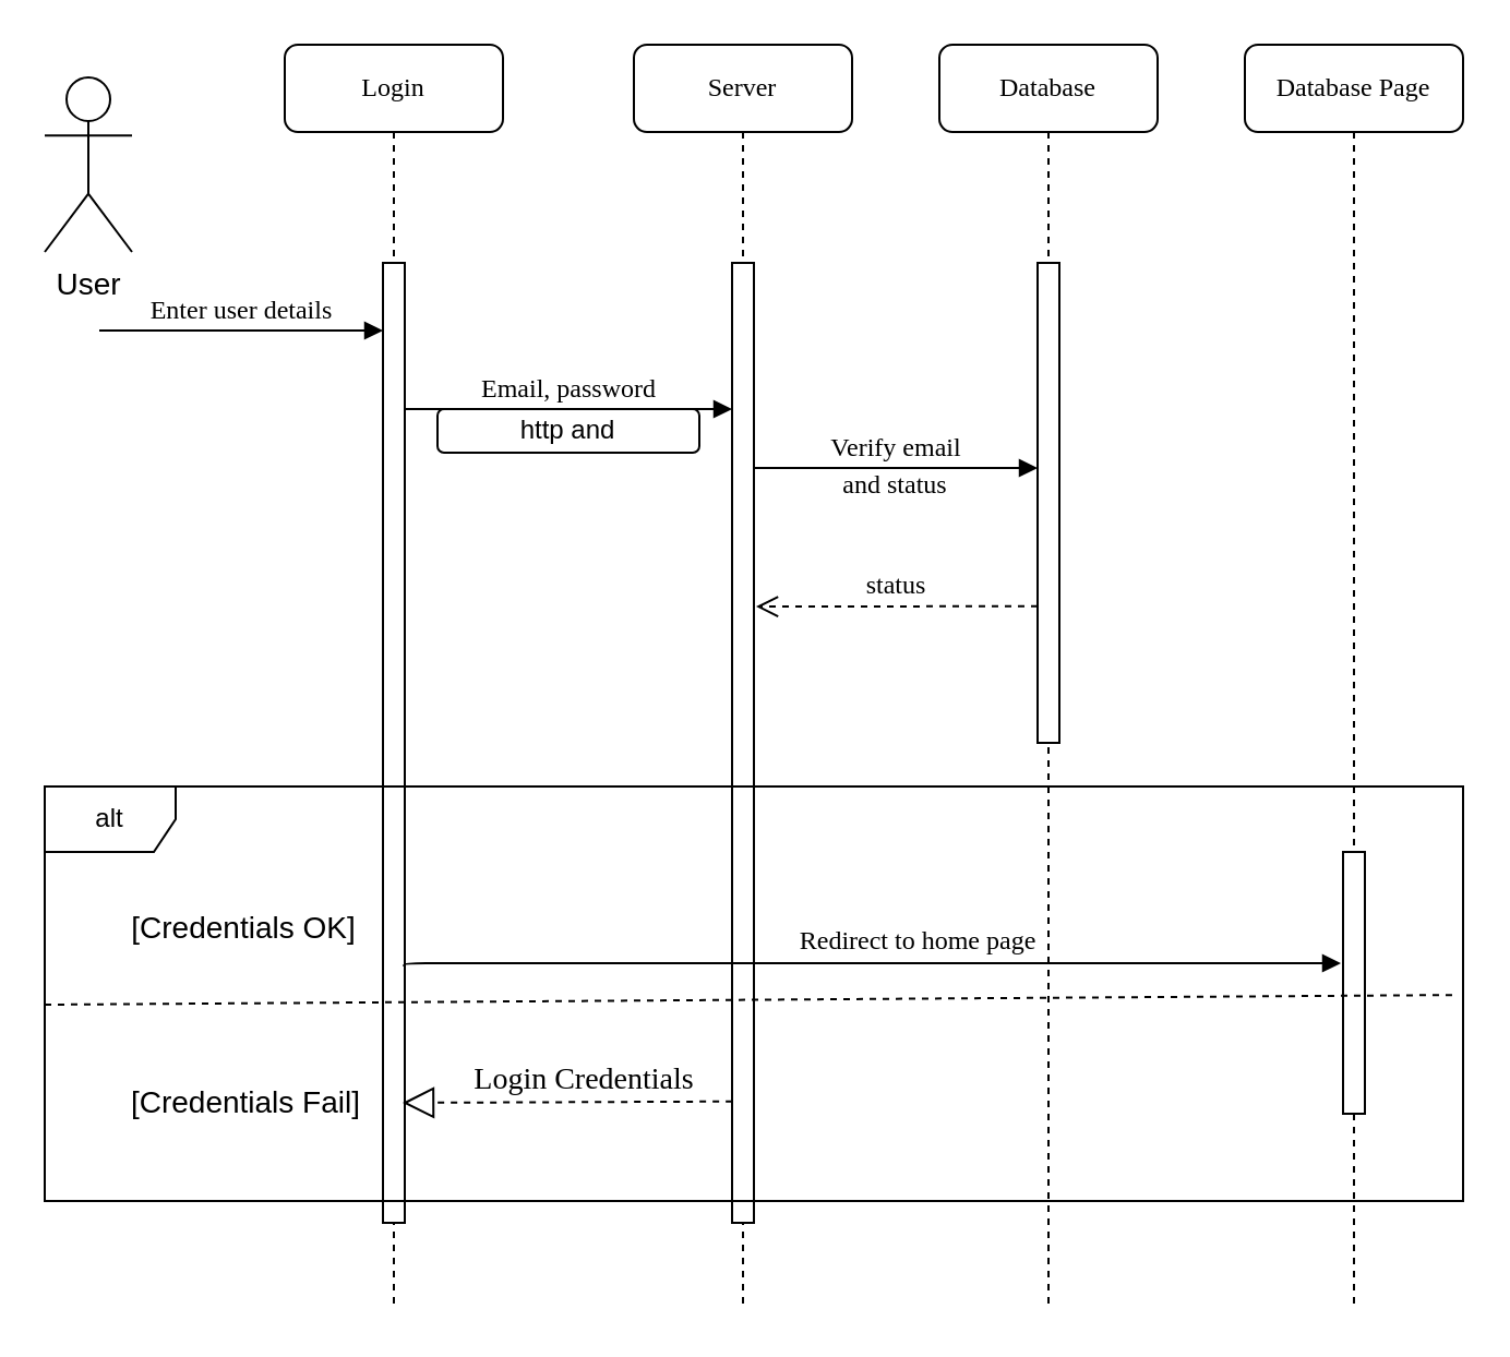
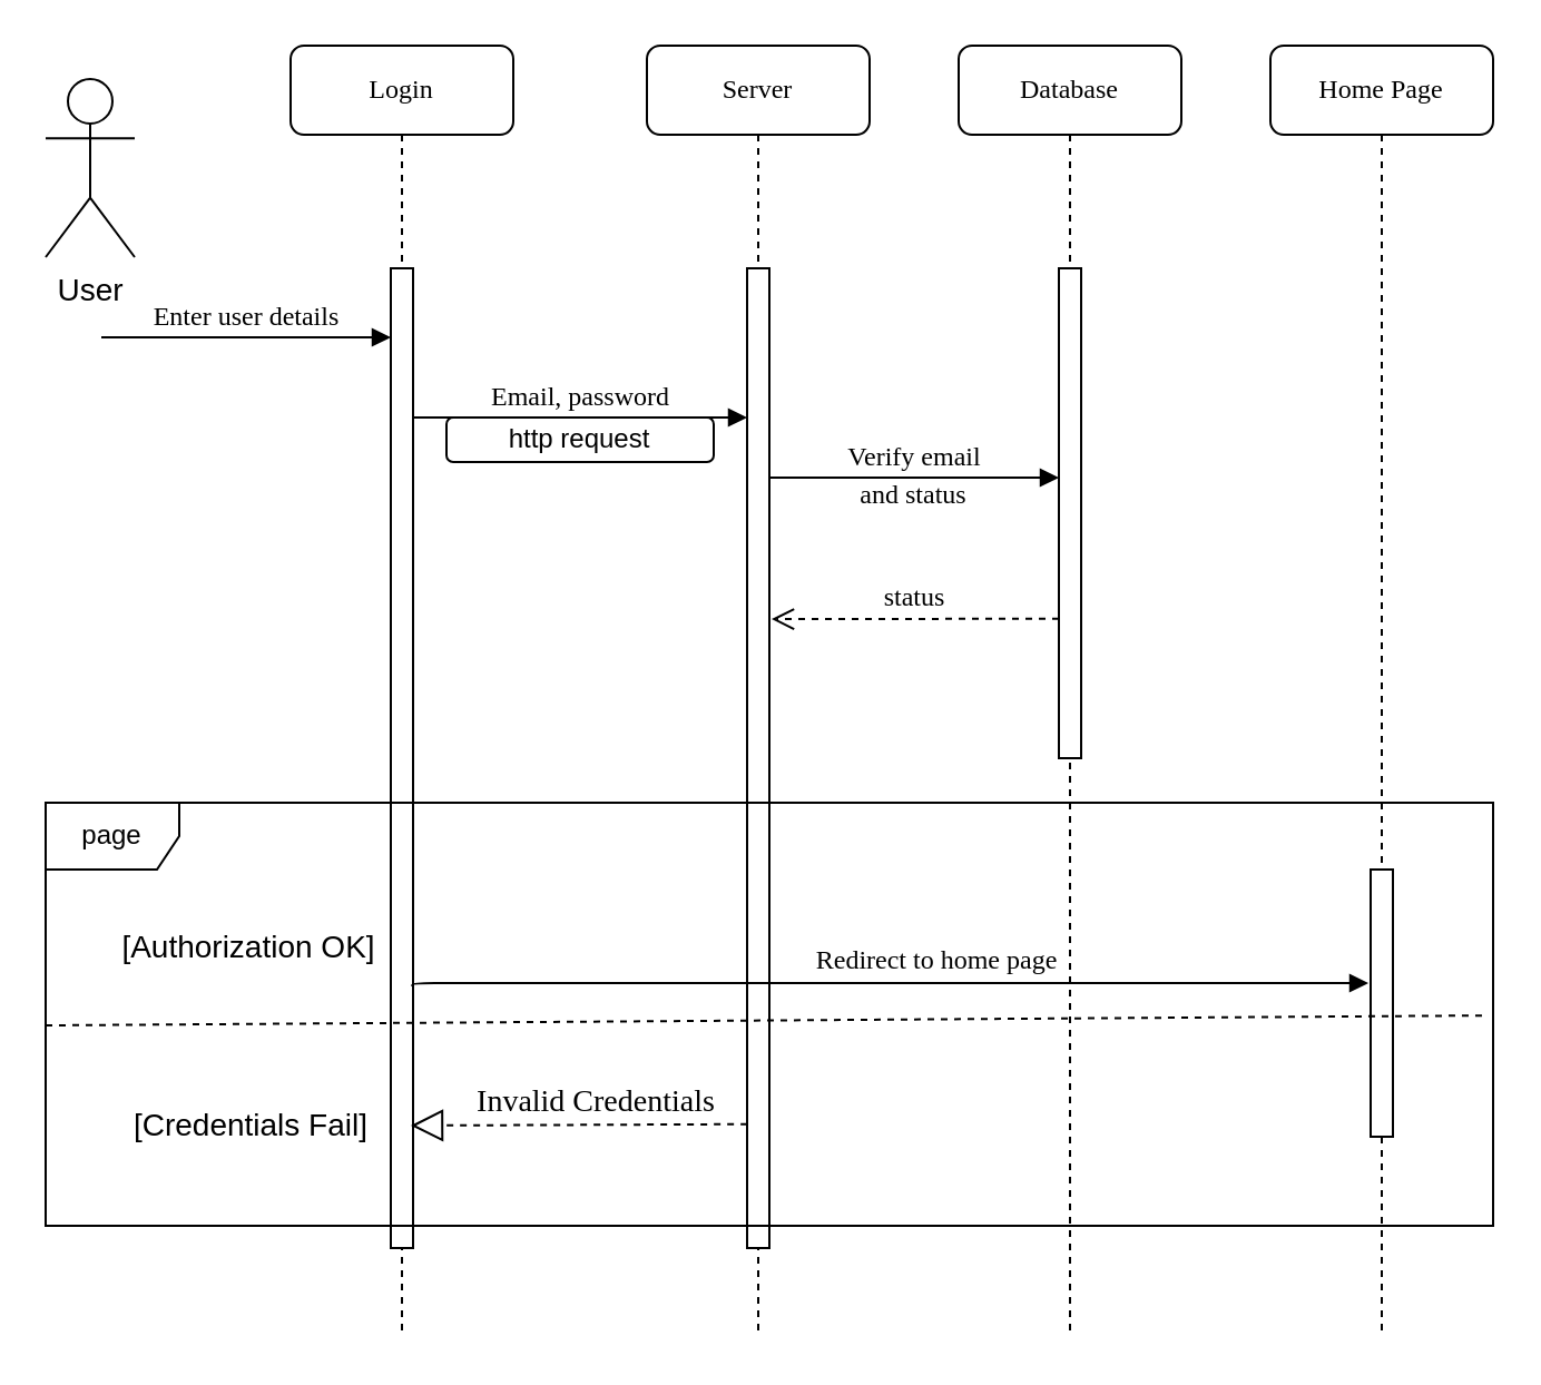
  <mxCell id="0" />
  <mxCell id="1" parent="0" />
  <mxCell id="2" value="Login" style="shape=umlLifeline;perimeter=lifelinePerimeter;whiteSpace=wrap;html=1;container=1;collapsible=0;recursiveResize=0;outlineConnect=0;rounded=1;shadow=0;comic=0;labelBackgroundColor=none;strokeWidth=1;fontFamily=Verdana;fontSize=12;align=center;" parent="1" vertex="1"><mxGeometry x="130" y="20" width="100" height="580" as="geometry" /></mxCell>
  <mxCell id="3" value="" style="html=1;points=[];perimeter=orthogonalPerimeter;rounded=0;shadow=0;comic=0;labelBackgroundColor=none;strokeWidth=1;fontFamily=Verdana;fontSize=12;align=center;" parent="2" vertex="1"><mxGeometry x="45" y="100" width="10" height="440" as="geometry" /></mxCell>
  <mxCell id="4" value="Server" style="shape=umlLifeline;perimeter=lifelinePerimeter;whiteSpace=wrap;html=1;container=1;collapsible=0;recursiveResize=0;outlineConnect=0;rounded=1;shadow=0;comic=0;labelBackgroundColor=none;strokeWidth=1;fontFamily=Verdana;fontSize=12;align=center;" parent="1" vertex="1"><mxGeometry x="290" y="20" width="100" height="580" as="geometry" /></mxCell>
  <mxCell id="5" value="" style="html=1;points=[];perimeter=orthogonalPerimeter;rounded=0;shadow=0;comic=0;labelBackgroundColor=none;strokeWidth=1;fontFamily=Verdana;fontSize=12;align=center;" parent="4" vertex="1"><mxGeometry x="45" y="100" width="10" height="440" as="geometry" /></mxCell>
  <mxCell id="6" value="&lt;font style=&quot;font-size: 12px;&quot; face=&quot;Verdana&quot;&gt;status&lt;/font&gt;" style="html=1;verticalAlign=bottom;endArrow=open;dashed=1;endSize=8;curved=0;rounded=0;entryX=1.1;entryY=0.358;entryDx=0;entryDy=0;entryPerimeter=0;" parent="4" edge="1" target="5"><mxGeometry relative="1" as="geometry"><mxPoint x="185" y="257.38" as="sourcePoint" /><mxPoint x="44.75" y="257.38" as="targetPoint" /></mxGeometry></mxCell>
  <mxCell id="7" value="Database" style="shape=umlLifeline;perimeter=lifelinePerimeter;whiteSpace=wrap;html=1;container=1;collapsible=0;recursiveResize=0;outlineConnect=0;rounded=1;shadow=0;comic=0;labelBackgroundColor=none;strokeWidth=1;fontFamily=Verdana;fontSize=12;align=center;" parent="1" vertex="1"><mxGeometry x="430" y="20" width="100" height="580" as="geometry" /></mxCell>
- <mxCell id="8" value="Database Page" style="shape=umlLifeline;perimeter=lifelinePerimeter;whiteSpace=wrap;html=1;container=1;collapsible=0;recursiveResize=0;outlineConnect=0;rounded=1;shadow=0;comic=0;labelBackgroundColor=none;strokeWidth=1;fontFamily=Verdana;fontSize=12;align=center;" parent="1" vertex="1"><mxGeometry x="570" y="20" width="100" height="580" as="geometry" /></mxCell>
+ <mxCell id="8" value="Home Page" style="shape=umlLifeline;perimeter=lifelinePerimeter;whiteSpace=wrap;html=1;container=1;collapsible=0;recursiveResize=0;outlineConnect=0;rounded=1;shadow=0;comic=0;labelBackgroundColor=none;strokeWidth=1;fontFamily=Verdana;fontSize=12;align=center;" parent="1" vertex="1"><mxGeometry x="570" y="20" width="100" height="580" as="geometry" /></mxCell>
  <mxCell id="9" value="" style="html=1;points=[];perimeter=orthogonalPerimeter;rounded=0;shadow=0;comic=0;labelBackgroundColor=none;strokeWidth=1;fontFamily=Verdana;fontSize=12;align=center;" parent="1" vertex="1"><mxGeometry x="475" y="120" width="10" height="220" as="geometry" /></mxCell>
  <mxCell id="10" value="Verify email" style="html=1;verticalAlign=bottom;endArrow=block;labelBackgroundColor=none;fontFamily=Verdana;fontSize=12;edgeStyle=elbowEdgeStyle;elbow=vertical;" parent="1" edge="1"><mxGeometry relative="1" as="geometry"><mxPoint x="345" y="214" as="sourcePoint" /><Array as="points"><mxPoint x="350" y="214" /></Array><mxPoint x="475" y="214" as="targetPoint" /></mxGeometry></mxCell>
  <mxCell id="11" value="" style="html=1;points=[];perimeter=orthogonalPerimeter;rounded=0;shadow=0;comic=0;labelBackgroundColor=none;strokeWidth=1;fontFamily=Verdana;fontSize=12;align=center;" parent="1" vertex="1"><mxGeometry x="615" y="390" width="10" height="120" as="geometry" /></mxCell>
  <mxCell id="12" value="Enter user details" style="html=1;verticalAlign=bottom;endArrow=block;entryX=0;entryY=0;labelBackgroundColor=none;fontFamily=Verdana;fontSize=12;edgeStyle=elbowEdgeStyle;elbow=vertical;" parent="1" edge="1"><mxGeometry relative="1" as="geometry"><mxPoint x="45" y="151" as="sourcePoint" /><mxPoint x="175" y="151" as="targetPoint" /></mxGeometry></mxCell>
  <mxCell id="13" value="Email, password" style="html=1;verticalAlign=bottom;endArrow=block;entryX=0;entryY=0;labelBackgroundColor=none;fontFamily=Verdana;fontSize=12;edgeStyle=elbowEdgeStyle;elbow=vertical;" parent="1" edge="1"><mxGeometry relative="1" as="geometry"><mxPoint x="185" y="187" as="sourcePoint" /><mxPoint x="335" y="187" as="targetPoint" /></mxGeometry></mxCell>
- <mxCell id="14" value="http and" style="rounded=1;whiteSpace=wrap;html=1;" parent="1" vertex="1"><mxGeometry x="200" y="187" width="120" height="20" as="geometry" /></mxCell>
- <mxCell id="15" value="alt" style="shape=umlFrame;whiteSpace=wrap;html=1;pointerEvents=0;" parent="1" vertex="1"><mxGeometry x="20" y="360" width="650" height="190" as="geometry" /></mxCell>
+ <mxCell id="14" value="http request" style="rounded=1;whiteSpace=wrap;html=1;" parent="1" vertex="1"><mxGeometry x="200" y="187" width="120" height="20" as="geometry" /></mxCell>
+ <mxCell id="15" value="page" style="shape=umlFrame;whiteSpace=wrap;html=1;pointerEvents=0;" parent="1" vertex="1"><mxGeometry x="20" y="360" width="650" height="190" as="geometry" /></mxCell>
  <mxCell id="16" value="&lt;font style=&quot;font-size: 14px;&quot;&gt;User&lt;/font&gt;" style="shape=umlActor;verticalLabelPosition=bottom;verticalAlign=top;html=1;" parent="1" vertex="1"><mxGeometry x="20" y="35" width="40" height="80" as="geometry" /></mxCell>
  <mxCell id="17" value="" style="endArrow=none;dashed=1;html=1;rounded=0;entryX=0.995;entryY=0.503;entryDx=0;entryDy=0;entryPerimeter=0;" parent="1" target="15" edge="1"><mxGeometry width="50" height="50" relative="1" as="geometry"><mxPoint x="20" y="460" as="sourcePoint" /><mxPoint x="70" y="410" as="targetPoint" /></mxGeometry></mxCell>
- <mxCell id="18" value="&lt;font style=&quot;font-size: 14px;&quot;&gt;[Credentials OK]&lt;/font&gt;" style="text;strokeColor=none;align=center;fillColor=none;html=1;verticalAlign=middle;whiteSpace=wrap;rounded=0;" parent="1" vertex="1"><mxGeometry x="49" y="410" width="125" height="30" as="geometry" /></mxCell>
+ <mxCell id="18" value="&lt;font style=&quot;font-size: 14px;&quot;&gt;[Authorization OK]&lt;/font&gt;" style="text;strokeColor=none;align=center;fillColor=none;html=1;verticalAlign=middle;whiteSpace=wrap;rounded=0;" parent="1" vertex="1"><mxGeometry x="49" y="410" width="125" height="30" as="geometry" /></mxCell>
  <mxCell id="19" value="&lt;font style=&quot;font-size: 14px;&quot;&gt;[Credentials Fail]&lt;/font&gt;" style="text;strokeColor=none;align=center;fillColor=none;html=1;verticalAlign=middle;whiteSpace=wrap;rounded=0;" parent="1" vertex="1"><mxGeometry x="50" y="490" width="125" height="30" as="geometry" /></mxCell>
  <mxCell id="20" value="" style="endArrow=block;dashed=1;endFill=0;endSize=12;html=1;rounded=0;exitX=0.5;exitY=0.881;exitDx=0;exitDy=0;exitPerimeter=0;" parent="1" edge="1"><mxGeometry width="160" relative="1" as="geometry"><mxPoint x="335.08" y="504.37" as="sourcePoint" /><mxPoint x="184" y="505" as="targetPoint" /></mxGeometry></mxCell>
- <mxCell id="21" value="&lt;font face=&quot;Verdana&quot; style=&quot;font-size: 14px;&quot;&gt;Login Credentials&lt;/font&gt;" style="text;strokeColor=none;align=center;fillColor=none;html=1;verticalAlign=middle;whiteSpace=wrap;rounded=0;" parent="1" vertex="1"><mxGeometry x="200" y="480" width="135" height="30" as="geometry" /></mxCell>
+ <mxCell id="21" value="&lt;font face=&quot;Verdana&quot; style=&quot;font-size: 14px;&quot;&gt;Invalid Credentials&lt;/font&gt;" style="text;strokeColor=none;align=center;fillColor=none;html=1;verticalAlign=middle;whiteSpace=wrap;rounded=0;" parent="1" vertex="1"><mxGeometry x="200" y="480" width="135" height="30" as="geometry" /></mxCell>
  <mxCell id="22" value="&lt;font face=&quot;Verdana&quot;&gt;and status&lt;/font&gt;" style="text;strokeColor=none;align=center;fillColor=none;html=1;verticalAlign=middle;whiteSpace=wrap;rounded=0;" parent="1" vertex="1"><mxGeometry x="355" y="207" width="110" height="30" as="geometry" /></mxCell>
  <mxCell id="23" value="Redirect to home page" style="html=1;verticalAlign=bottom;endArrow=block;entryX=-0.1;entryY=0.417;labelBackgroundColor=none;fontFamily=Verdana;fontSize=12;edgeStyle=elbowEdgeStyle;elbow=vertical;entryDx=0;entryDy=0;entryPerimeter=0;exitX=0.967;exitY=0.733;exitDx=0;exitDy=0;exitPerimeter=0;" edge="1" parent="1" source="3" target="11"><mxGeometry x="0.097" y="1" relative="1" as="geometry"><mxPoint x="230" y="440" as="sourcePoint" /><mxPoint x="320" y="440" as="targetPoint" /><mxPoint as="offset" /></mxGeometry></mxCell>
